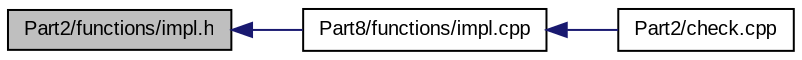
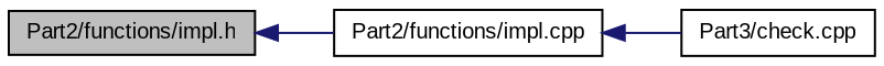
  digraph {
    fontname="Liberation Sans"
    rankdir=LR
    node [color=black fillcolor=white fontname="Liberation Sans" fontsize=10 shape=record style=filled]
    edge [color=midnightblue dir=back fontname="Liberation Sans" fontsize=10 labelfontname=Helvetica labelfontsize=10 style=solid]
    n1 [fillcolor=grey75 fontcolor=black height=0.2 label="Part2/functions/impl.h" width=0.4]
-   n2 [height=0.2 label="Part8/functions/impl.cpp" width=0.4]
-   n3 [height=0.2 label="Part2/check.cpp" width=0.4]
+   n2 [height=0.2 label="Part2/functions/impl.cpp" width=0.4]
+   n3 [height=0.2 label="Part3/check.cpp" width=0.4]
    n1 -> n2
    n2 -> n3
  }
